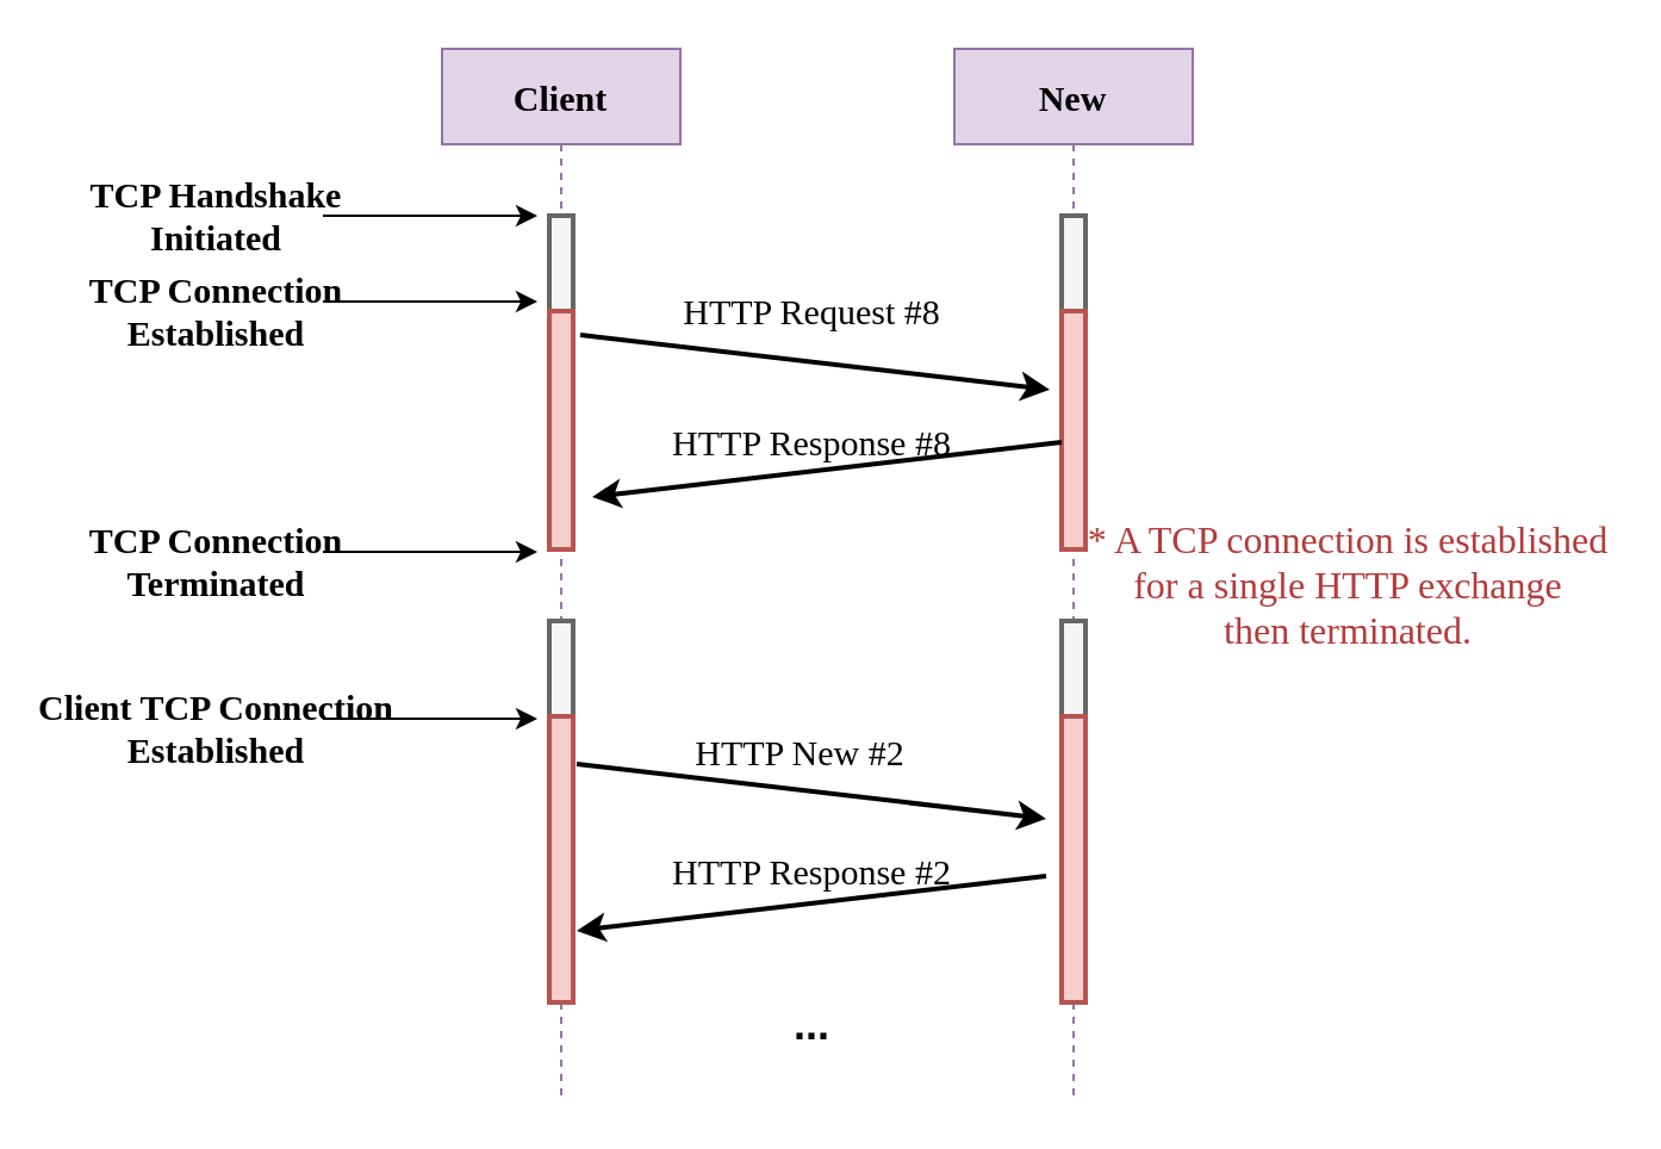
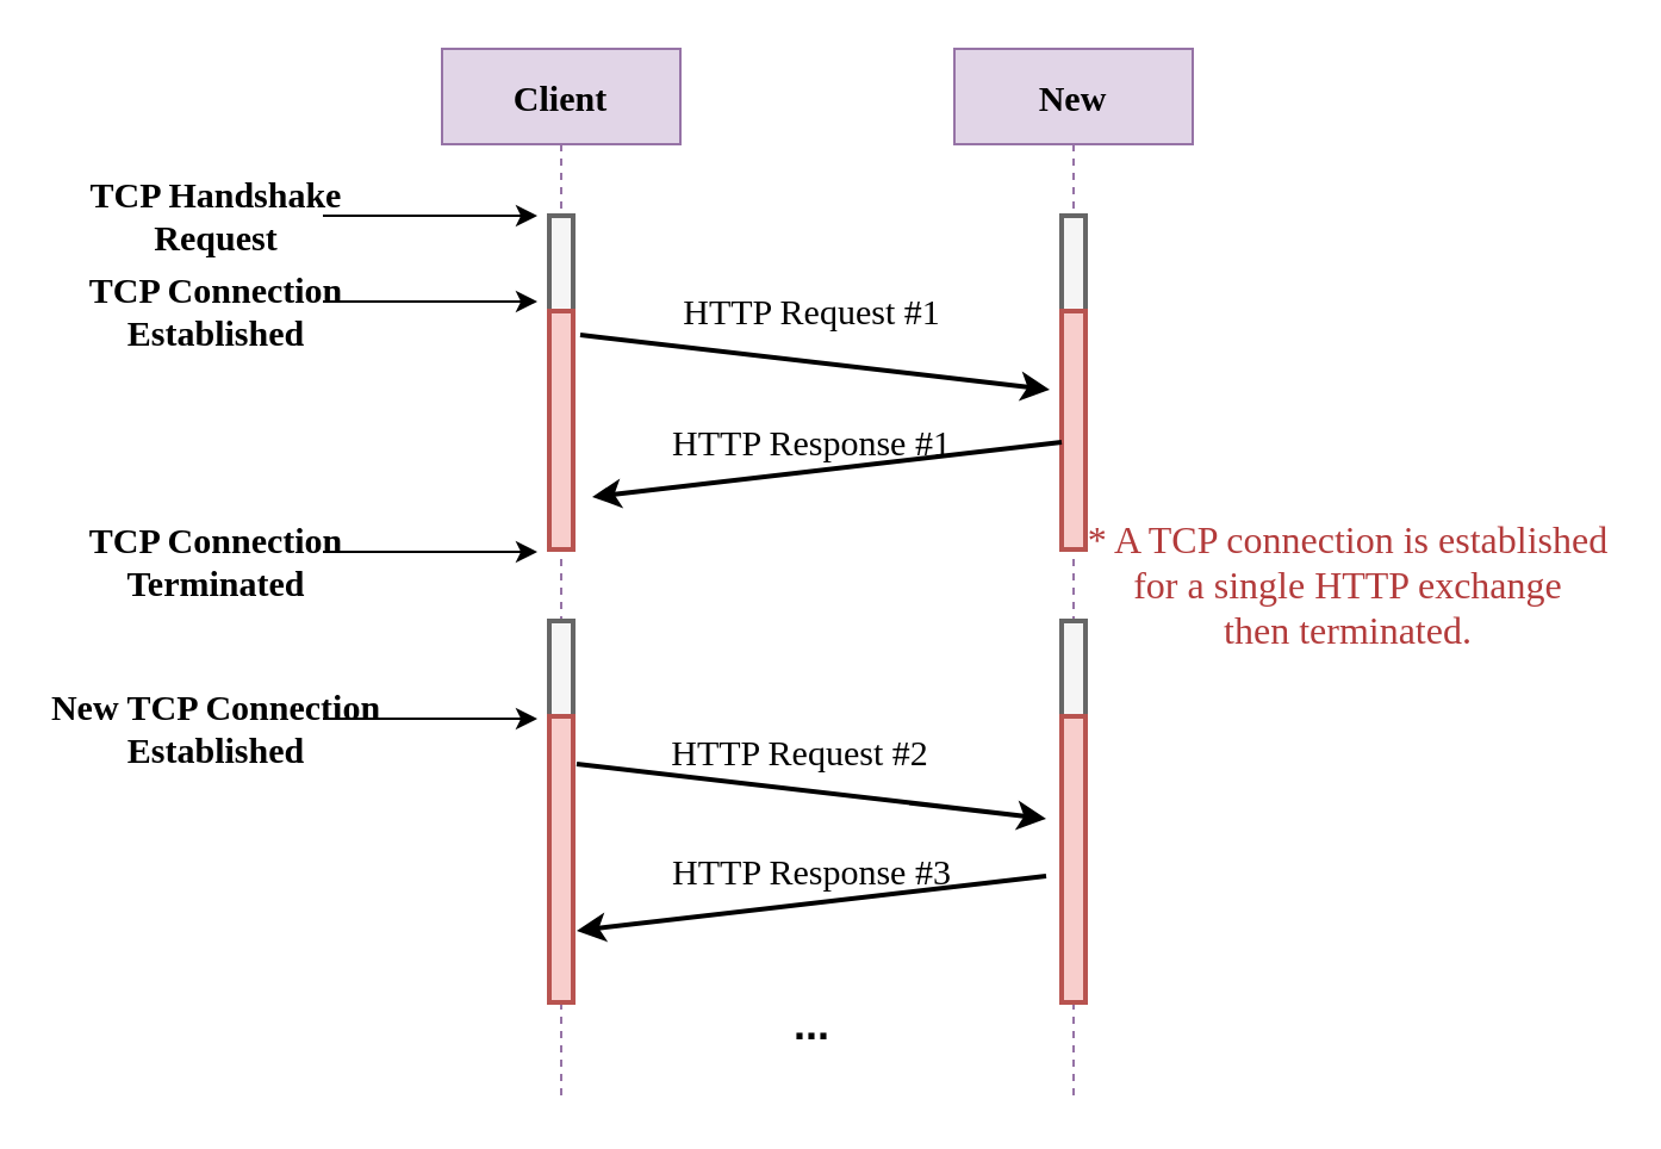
  <mxCell id="0" />
  <mxCell id="1" parent="0" />
  <mxCell id="2" value="Client" style="shape=umlLifeline;perimeter=lifelinePerimeter;container=1;collapsible=0;recursiveResize=0;rounded=0;shadow=0;strokeWidth=1;fillColor=#e1d5e7;strokeColor=#9673a6;fontStyle=1;fontFamily=Ubuntu Condensed;fontSource=https%3A%2F%2Ffonts.googleapis.com%2Fcss%3Ffamily%3DUbuntu%2BCondensed;fontSize=15;" parent="1" vertex="1"><mxGeometry x="185" y="20" width="100" height="440" as="geometry" /></mxCell>
  <mxCell id="3" value="" style="points=[];perimeter=orthogonalPerimeter;rounded=0;shadow=0;strokeWidth=2;fillColor=#f5f5f5;strokeColor=#666666;fontColor=#333333;fontFamily=Ubuntu Condensed;fontSource=https%3A%2F%2Ffonts.googleapis.com%2Fcss%3Ffamily%3DUbuntu%2BCondensed;fontSize=15;" parent="2" vertex="1"><mxGeometry x="45" y="70" width="10" height="140" as="geometry" /></mxCell>
  <mxCell id="4" value="" style="points=[];perimeter=orthogonalPerimeter;rounded=0;shadow=0;strokeWidth=2;fillColor=#f8cecc;strokeColor=#b85450;fontFamily=Ubuntu Condensed;fontSource=https%3A%2F%2Ffonts.googleapis.com%2Fcss%3Ffamily%3DUbuntu%2BCondensed;fontSize=15;" parent="2" vertex="1"><mxGeometry x="45" y="110" width="10" height="100" as="geometry" /></mxCell>
  <mxCell id="5" value="" style="endArrow=classic;html=1;rounded=0;fontSize=15;strokeWidth=1;fontFamily=Ubuntu Condensed;fontSource=https%3A%2F%2Ffonts.googleapis.com%2Fcss%3Ffamily%3DUbuntu%2BCondensed;" parent="2" edge="1"><mxGeometry width="50" height="50" relative="1" as="geometry"><mxPoint x="-50" y="70" as="sourcePoint" /><mxPoint x="40" y="70" as="targetPoint" /></mxGeometry></mxCell>
  <mxCell id="6" value="" style="points=[];perimeter=orthogonalPerimeter;rounded=0;shadow=0;strokeWidth=2;fillColor=#f5f5f5;fontColor=#333333;strokeColor=#666666;fontFamily=Ubuntu Condensed;fontSource=https%3A%2F%2Ffonts.googleapis.com%2Fcss%3Ffamily%3DUbuntu%2BCondensed;fontSize=15;" vertex="1" parent="2"><mxGeometry x="45" y="240" width="10" height="40" as="geometry" /></mxCell>
  <mxCell id="7" value="" style="points=[];perimeter=orthogonalPerimeter;rounded=0;shadow=0;strokeWidth=2;fillColor=#f8cecc;strokeColor=#b85450;fontFamily=Ubuntu Condensed;fontSource=https%3A%2F%2Ffonts.googleapis.com%2Fcss%3Ffamily%3DUbuntu%2BCondensed;fontSize=15;" vertex="1" parent="2"><mxGeometry x="45" y="280" width="10" height="120" as="geometry" /></mxCell>
  <mxCell id="8" value="New" style="shape=umlLifeline;perimeter=lifelinePerimeter;container=1;collapsible=0;recursiveResize=0;rounded=0;shadow=0;strokeWidth=1;fillColor=#e1d5e7;strokeColor=#9673a6;fontStyle=1;fontFamily=Ubuntu Condensed;fontSource=https%3A%2F%2Ffonts.googleapis.com%2Fcss%3Ffamily%3DUbuntu%2BCondensed;fontSize=15;" parent="1" vertex="1"><mxGeometry x="400" y="20" width="100" height="440" as="geometry" /></mxCell>
  <mxCell id="9" value="" style="points=[];perimeter=orthogonalPerimeter;rounded=0;shadow=0;strokeWidth=2;fillColor=#f5f5f5;fontColor=#333333;strokeColor=#666666;fontFamily=Ubuntu Condensed;fontSource=https%3A%2F%2Ffonts.googleapis.com%2Fcss%3Ffamily%3DUbuntu%2BCondensed;fontSize=15;" parent="8" vertex="1"><mxGeometry x="45" y="70" width="10" height="140" as="geometry" /></mxCell>
  <mxCell id="10" value="" style="points=[];perimeter=orthogonalPerimeter;rounded=0;shadow=0;strokeWidth=2;fillColor=#f8cecc;strokeColor=#b85450;fontFamily=Ubuntu Condensed;fontSource=https%3A%2F%2Ffonts.googleapis.com%2Fcss%3Ffamily%3DUbuntu%2BCondensed;fontSize=15;" parent="8" vertex="1"><mxGeometry x="45" y="110" width="10" height="100" as="geometry" /></mxCell>
  <mxCell id="11" value="" style="points=[];perimeter=orthogonalPerimeter;rounded=0;shadow=0;strokeWidth=2;fillColor=#f5f5f5;fontColor=#333333;strokeColor=#666666;fontFamily=Ubuntu Condensed;fontSource=https%3A%2F%2Ffonts.googleapis.com%2Fcss%3Ffamily%3DUbuntu%2BCondensed;fontSize=15;" vertex="1" parent="8"><mxGeometry x="45" y="240" width="10" height="40" as="geometry" /></mxCell>
  <mxCell id="12" value="" style="points=[];perimeter=orthogonalPerimeter;rounded=0;shadow=0;strokeWidth=2;fillColor=#f8cecc;strokeColor=#b85450;fontFamily=Ubuntu Condensed;fontSource=https%3A%2F%2Ffonts.googleapis.com%2Fcss%3Ffamily%3DUbuntu%2BCondensed;fontSize=15;" vertex="1" parent="8"><mxGeometry x="45" y="280" width="10" height="120" as="geometry" /></mxCell>
  <mxCell id="13" value="" style="endArrow=classic;html=1;rounded=0;exitX=1.3;exitY=0.065;exitDx=0;exitDy=0;exitPerimeter=0;entryX=-0.5;entryY=0.139;entryDx=0;entryDy=0;entryPerimeter=0;strokeWidth=2;fontFamily=Ubuntu Condensed;fontSource=https%3A%2F%2Ffonts.googleapis.com%2Fcss%3Ffamily%3DUbuntu%2BCondensed;fontSize=15;" parent="1" edge="1"><mxGeometry width="50" height="50" relative="1" as="geometry"><mxPoint x="241.5" y="320" as="sourcePoint" /><mxPoint x="438.5" y="342.94" as="targetPoint" /></mxGeometry></mxCell>
  <mxCell id="14" value="" style="endArrow=classic;html=1;rounded=0;exitX=1.3;exitY=0.065;exitDx=0;exitDy=0;exitPerimeter=0;entryX=-0.5;entryY=0.139;entryDx=0;entryDy=0;entryPerimeter=0;strokeWidth=2;fontFamily=Ubuntu Condensed;fontSource=https%3A%2F%2Ffonts.googleapis.com%2Fcss%3Ffamily%3DUbuntu%2BCondensed;fontSize=15;" parent="1" edge="1"><mxGeometry width="50" height="50" relative="1" as="geometry"><mxPoint x="243" y="140" as="sourcePoint" /><mxPoint x="440" y="162.94" as="targetPoint" /></mxGeometry></mxCell>
  <mxCell id="15" value="" style="endArrow=classic;html=1;rounded=0;exitX=1.3;exitY=0.065;exitDx=0;exitDy=0;exitPerimeter=0;entryX=-0.5;entryY=0.139;entryDx=0;entryDy=0;entryPerimeter=0;strokeWidth=2;fontFamily=Ubuntu Condensed;fontSource=https%3A%2F%2Ffonts.googleapis.com%2Fcss%3Ffamily%3DUbuntu%2BCondensed;fontSize=15;" parent="1" edge="1"><mxGeometry width="50" height="50" relative="1" as="geometry"><mxPoint x="438.5" y="367" as="sourcePoint" /><mxPoint x="241.5" y="389.94" as="targetPoint" /></mxGeometry></mxCell>
  <mxCell id="16" value="" style="endArrow=classic;html=1;rounded=0;exitX=1.3;exitY=0.065;exitDx=0;exitDy=0;exitPerimeter=0;entryX=-0.5;entryY=0.139;entryDx=0;entryDy=0;entryPerimeter=0;strokeWidth=2;fontFamily=Ubuntu Condensed;fontSource=https%3A%2F%2Ffonts.googleapis.com%2Fcss%3Ffamily%3DUbuntu%2BCondensed;fontSize=15;" parent="1" edge="1"><mxGeometry width="50" height="50" relative="1" as="geometry"><mxPoint x="445" y="185" as="sourcePoint" /><mxPoint x="248" y="207.94" as="targetPoint" /></mxGeometry></mxCell>
- <mxCell id="17" value="HTTP Request #8" style="text;html=1;align=center;verticalAlign=middle;resizable=0;points=[];autosize=1;strokeColor=none;fillColor=none;fontFamily=Ubuntu Condensed;fontSource=https%3A%2F%2Ffonts.googleapis.com%2Fcss%3Ffamily%3DUbuntu%2BCondensed;fontSize=15;" parent="1" vertex="1"><mxGeometry x="280" y="115" width="120" height="30" as="geometry" /></mxCell>
- <mxCell id="18" value="HTTP Response #8" style="text;html=1;align=center;verticalAlign=middle;resizable=0;points=[];autosize=1;strokeColor=none;fillColor=none;fontFamily=Ubuntu Condensed;fontSource=https%3A%2F%2Ffonts.googleapis.com%2Fcss%3Ffamily%3DUbuntu%2BCondensed;fontSize=15;" parent="1" vertex="1"><mxGeometry x="275" y="170" width="130" height="30" as="geometry" /></mxCell>
- <mxCell id="19" value="TCP Handshake&lt;br style=&quot;font-size: 15px;&quot;&gt;Initiated" style="text;html=1;align=center;verticalAlign=middle;resizable=0;points=[];autosize=1;strokeColor=none;fillColor=none;fontStyle=1;fontFamily=Ubuntu Condensed;fontSource=https%3A%2F%2Ffonts.googleapis.com%2Fcss%3Ffamily%3DUbuntu%2BCondensed;fontSize=15;" parent="1" vertex="1"><mxGeometry x="35" y="65" width="110" height="50" as="geometry" /></mxCell>
+ <mxCell id="17" value="HTTP Request #1" style="text;html=1;align=center;verticalAlign=middle;resizable=0;points=[];autosize=1;strokeColor=none;fillColor=none;fontFamily=Ubuntu Condensed;fontSource=https%3A%2F%2Ffonts.googleapis.com%2Fcss%3Ffamily%3DUbuntu%2BCondensed;fontSize=15;" parent="1" vertex="1"><mxGeometry x="280" y="115" width="120" height="30" as="geometry" /></mxCell>
+ <mxCell id="18" value="HTTP Response #1" style="text;html=1;align=center;verticalAlign=middle;resizable=0;points=[];autosize=1;strokeColor=none;fillColor=none;fontFamily=Ubuntu Condensed;fontSource=https%3A%2F%2Ffonts.googleapis.com%2Fcss%3Ffamily%3DUbuntu%2BCondensed;fontSize=15;" parent="1" vertex="1"><mxGeometry x="275" y="170" width="130" height="30" as="geometry" /></mxCell>
+ <mxCell id="19" value="TCP Handshake&lt;br style=&quot;font-size: 15px;&quot;&gt;Request" style="text;html=1;align=center;verticalAlign=middle;resizable=0;points=[];autosize=1;strokeColor=none;fillColor=none;fontStyle=1;fontFamily=Ubuntu Condensed;fontSource=https%3A%2F%2Ffonts.googleapis.com%2Fcss%3Ffamily%3DUbuntu%2BCondensed;fontSize=15;" parent="1" vertex="1"><mxGeometry x="35" y="65" width="110" height="50" as="geometry" /></mxCell>
  <mxCell id="20" value="TCP Connection&lt;br style=&quot;font-size: 15px;&quot;&gt;Established" style="text;html=1;align=center;verticalAlign=middle;resizable=0;points=[];autosize=1;strokeColor=none;fillColor=none;fontStyle=1;fontFamily=Ubuntu Condensed;fontSource=https%3A%2F%2Ffonts.googleapis.com%2Fcss%3Ffamily%3DUbuntu%2BCondensed;fontSize=15;" parent="1" vertex="1"><mxGeometry x="35" y="105" width="110" height="50" as="geometry" /></mxCell>
  <mxCell id="21" value="" style="endArrow=classic;html=1;rounded=0;fontSize=15;strokeWidth=1;fontFamily=Ubuntu Condensed;fontSource=https%3A%2F%2Ffonts.googleapis.com%2Fcss%3Ffamily%3DUbuntu%2BCondensed;" parent="1" edge="1"><mxGeometry width="50" height="50" relative="1" as="geometry"><mxPoint x="135" y="126" as="sourcePoint" /><mxPoint x="225" y="126" as="targetPoint" /></mxGeometry></mxCell>
  <mxCell id="22" value="* A TCP connection is established&lt;br&gt;for a single HTTP exchange&lt;br&gt;then terminated." style="text;html=1;align=center;verticalAlign=middle;resizable=0;points=[];autosize=1;strokeColor=none;fillColor=none;fontSize=16;fontFamily=Ubuntu Condensed;fontColor=#B33B3B;" parent="1" vertex="1"><mxGeometry x="455" y="210" width="220" height="70" as="geometry" /></mxCell>
- <mxCell id="23" value="HTTP New #2" style="text;html=1;align=center;verticalAlign=middle;resizable=0;points=[];autosize=1;strokeColor=none;fillColor=none;fontFamily=Ubuntu Condensed;fontSource=https%3A%2F%2Ffonts.googleapis.com%2Fcss%3Ffamily%3DUbuntu%2BCondensed;fontSize=15;" vertex="1" parent="1"><mxGeometry x="275" y="300" width="120" height="30" as="geometry" /></mxCell>
- <mxCell id="24" value="HTTP Response #2" style="text;html=1;align=center;verticalAlign=middle;resizable=0;points=[];autosize=1;strokeColor=none;fillColor=none;fontFamily=Ubuntu Condensed;fontSource=https%3A%2F%2Ffonts.googleapis.com%2Fcss%3Ffamily%3DUbuntu%2BCondensed;fontSize=15;" vertex="1" parent="1"><mxGeometry x="275" y="350" width="130" height="30" as="geometry" /></mxCell>
+ <mxCell id="23" value="HTTP Request #2" style="text;html=1;align=center;verticalAlign=middle;resizable=0;points=[];autosize=1;strokeColor=none;fillColor=none;fontFamily=Ubuntu Condensed;fontSource=https%3A%2F%2Ffonts.googleapis.com%2Fcss%3Ffamily%3DUbuntu%2BCondensed;fontSize=15;" vertex="1" parent="1"><mxGeometry x="275" y="300" width="120" height="30" as="geometry" /></mxCell>
+ <mxCell id="24" value="HTTP Response #3" style="text;html=1;align=center;verticalAlign=middle;resizable=0;points=[];autosize=1;strokeColor=none;fillColor=none;fontFamily=Ubuntu Condensed;fontSource=https%3A%2F%2Ffonts.googleapis.com%2Fcss%3Ffamily%3DUbuntu%2BCondensed;fontSize=15;" vertex="1" parent="1"><mxGeometry x="275" y="350" width="130" height="30" as="geometry" /></mxCell>
  <mxCell id="25" value="TCP Connection&lt;br style=&quot;font-size: 15px;&quot;&gt;Terminated" style="text;html=1;align=center;verticalAlign=middle;resizable=0;points=[];autosize=1;strokeColor=none;fillColor=none;fontStyle=1;fontFamily=Ubuntu Condensed;fontSource=https%3A%2F%2Ffonts.googleapis.com%2Fcss%3Ffamily%3DUbuntu%2BCondensed;fontSize=15;" vertex="1" parent="1"><mxGeometry x="35" y="210" width="110" height="50" as="geometry" /></mxCell>
  <mxCell id="26" value="" style="endArrow=classic;html=1;rounded=0;fontSize=15;strokeWidth=1;fontFamily=Ubuntu Condensed;fontSource=https%3A%2F%2Ffonts.googleapis.com%2Fcss%3Ffamily%3DUbuntu%2BCondensed;" edge="1" parent="1"><mxGeometry width="50" height="50" relative="1" as="geometry"><mxPoint x="135" y="231" as="sourcePoint" /><mxPoint x="225" y="231" as="targetPoint" /></mxGeometry></mxCell>
- <mxCell id="27" value="Client TCP Connection&lt;br style=&quot;font-size: 15px;&quot;&gt;Established" style="text;html=1;align=center;verticalAlign=middle;resizable=0;points=[];autosize=1;strokeColor=none;fillColor=none;fontStyle=1;fontFamily=Ubuntu Condensed;fontSource=https%3A%2F%2Ffonts.googleapis.com%2Fcss%3Ffamily%3DUbuntu%2BCondensed;fontSize=15;" vertex="1" parent="1"><mxGeometry x="20" y="280" width="140" height="50" as="geometry" /></mxCell>
+ <mxCell id="27" value="New TCP Connection&lt;br style=&quot;font-size: 15px;&quot;&gt;Established" style="text;html=1;align=center;verticalAlign=middle;resizable=0;points=[];autosize=1;strokeColor=none;fillColor=none;fontStyle=1;fontFamily=Ubuntu Condensed;fontSource=https%3A%2F%2Ffonts.googleapis.com%2Fcss%3Ffamily%3DUbuntu%2BCondensed;fontSize=15;" vertex="1" parent="1"><mxGeometry x="20" y="280" width="140" height="50" as="geometry" /></mxCell>
  <mxCell id="28" value="" style="endArrow=classic;html=1;rounded=0;fontSize=15;strokeWidth=1;fontFamily=Ubuntu Condensed;fontSource=https%3A%2F%2Ffonts.googleapis.com%2Fcss%3Ffamily%3DUbuntu%2BCondensed;" edge="1" parent="1"><mxGeometry width="50" height="50" relative="1" as="geometry"><mxPoint x="135" y="301" as="sourcePoint" /><mxPoint x="225" y="301" as="targetPoint" /></mxGeometry></mxCell>
  <mxCell id="29" value="&lt;b&gt;&lt;font style=&quot;font-size: 18px;&quot;&gt;...&lt;/font&gt;&lt;/b&gt;" style="text;html=1;align=center;verticalAlign=middle;resizable=0;points=[];autosize=1;strokeColor=none;fillColor=none;" vertex="1" parent="1"><mxGeometry x="320" y="410" width="40" height="40" as="geometry" /></mxCell>
